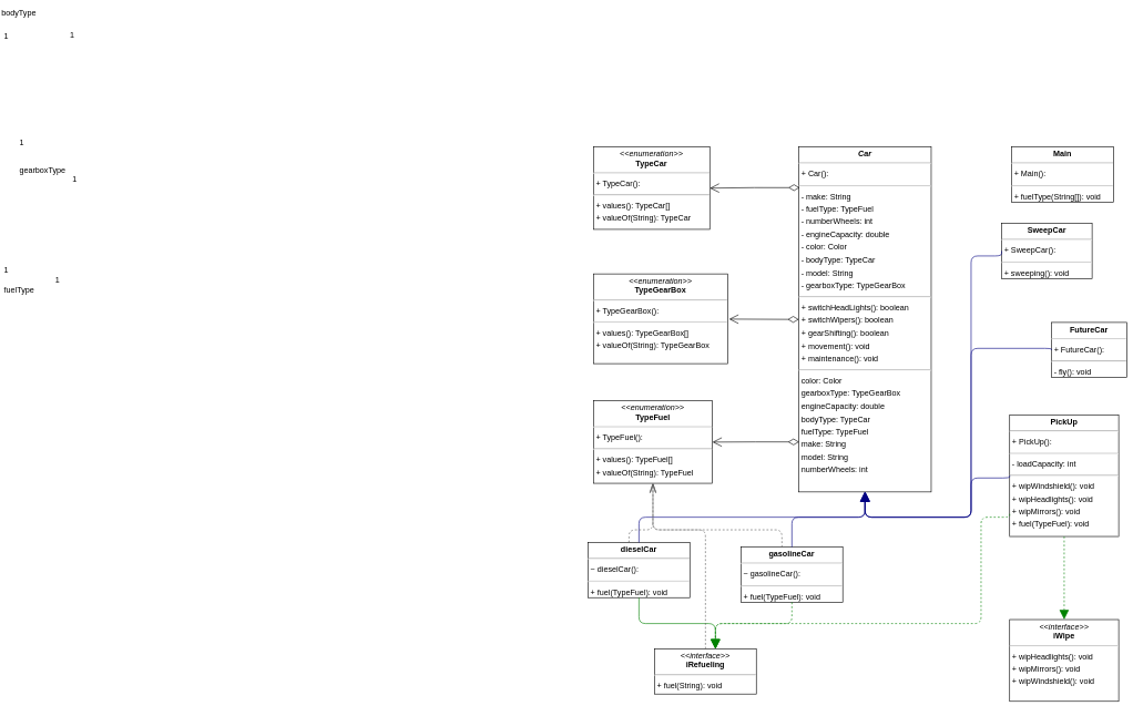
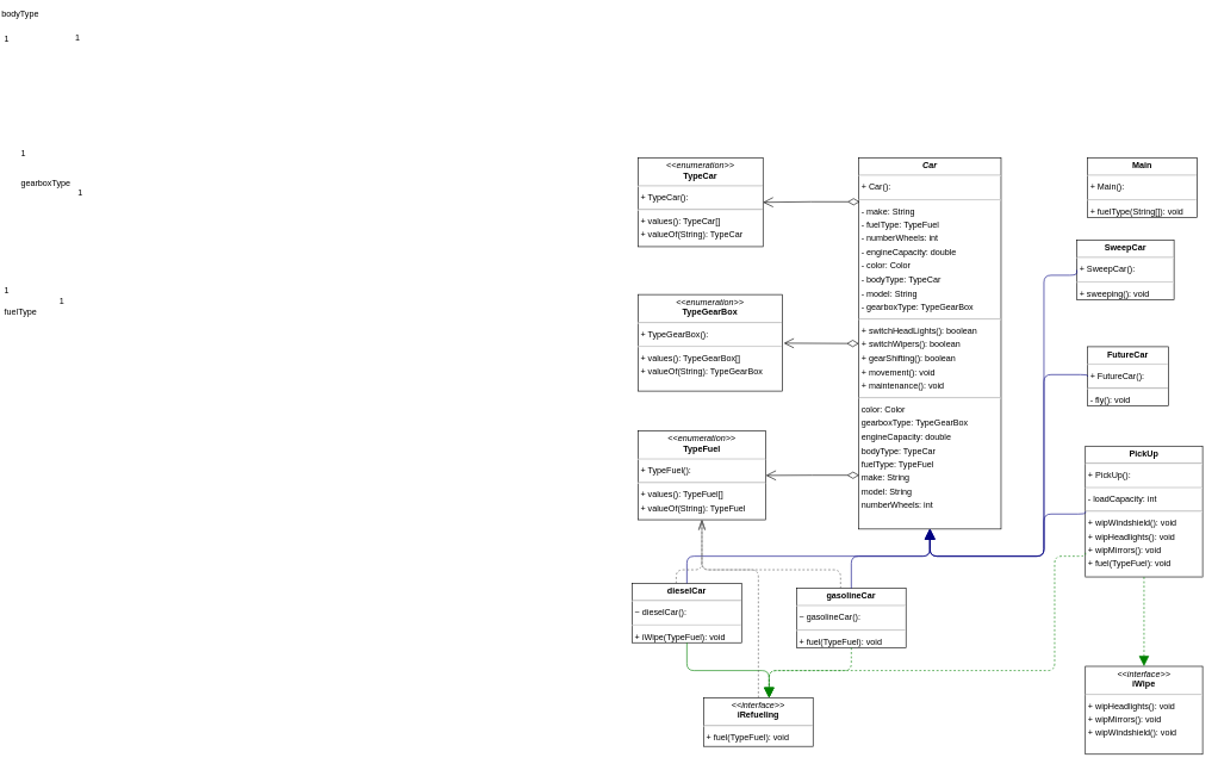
  <mxCell id="0" />
  <mxCell id="1" parent="0" />
  <mxCell id="2" value="&lt;p style=&quot;margin: 4px 0px 0px; text-align: center; font-size: 12px;&quot;&gt;&lt;b style=&quot;font-size: 12px;&quot;&gt;&lt;i style=&quot;font-size: 12px;&quot;&gt;Car&lt;/i&gt;&lt;/b&gt;&lt;/p&gt;&lt;hr style=&quot;font-size: 12px;&quot;&gt;&lt;p style=&quot;margin: 0px 0px 0px 4px; line-height: 1.6; font-size: 12px;&quot;&gt;+ Car(): &lt;/p&gt;&lt;hr style=&quot;font-size: 12px;&quot;&gt;&lt;p style=&quot;margin: 0px 0px 0px 4px; line-height: 1.6; font-size: 12px;&quot;&gt;- make: String&lt;br style=&quot;font-size: 12px;&quot;&gt;- fuelType: TypeFuel&lt;br style=&quot;font-size: 12px;&quot;&gt;- numberWheels: int&lt;br style=&quot;font-size: 12px;&quot;&gt;- engineCapacity: double&lt;br style=&quot;font-size: 12px;&quot;&gt;- color: Color&lt;br style=&quot;font-size: 12px;&quot;&gt;- bodyType: TypeCar&lt;br style=&quot;font-size: 12px;&quot;&gt;- model: String&lt;br style=&quot;font-size: 12px;&quot;&gt;- gearboxType: TypeGearBox&lt;/p&gt;&lt;hr style=&quot;font-size: 12px;&quot;&gt;&lt;p style=&quot;margin: 0px 0px 0px 4px; line-height: 1.6; font-size: 12px;&quot;&gt;+ switchHeadLights(): boolean&lt;br style=&quot;font-size: 12px;&quot;&gt;+ switchWipers(): boolean&lt;br style=&quot;font-size: 12px;&quot;&gt;+ gearShifting(): boolean&lt;br style=&quot;font-size: 12px;&quot;&gt;+ movement(): void&lt;br style=&quot;font-size: 12px;&quot;&gt;+ maintenance(): void&lt;/p&gt;&lt;hr style=&quot;font-size: 12px;&quot;&gt;&lt;p style=&quot;margin: 0px 0px 0px 4px; line-height: 1.6; font-size: 12px;&quot;&gt; color: Color&lt;br style=&quot;font-size: 12px;&quot;&gt; gearboxType: TypeGearBox&lt;br style=&quot;font-size: 12px;&quot;&gt; engineCapacity: double&lt;br style=&quot;font-size: 12px;&quot;&gt; bodyType: TypeCar&lt;br style=&quot;font-size: 12px;&quot;&gt; fuelType: TypeFuel&lt;br style=&quot;font-size: 12px;&quot;&gt; make: String&lt;br style=&quot;font-size: 12px;&quot;&gt; model: String&lt;br style=&quot;font-size: 12px;&quot;&gt; numberWheels: int&lt;/p&gt;" style="verticalAlign=top;align=left;overflow=fill;fontSize=12;fontFamily=Helvetica;html=1;rounded=0;shadow=0;comic=0;labelBackgroundColor=none;strokeWidth=1;" parent="1" vertex="1"><mxGeometry x="337" y="20" width="199" height="519" as="geometry" /></mxCell>
- <mxCell id="3" value="&lt;p style=&quot;margin: 4px 0px 0px; text-align: center; font-size: 12px;&quot;&gt;&lt;b style=&quot;font-size: 12px;&quot;&gt;FutureCar&lt;/b&gt;&lt;/p&gt;&lt;hr style=&quot;font-size: 12px;&quot;&gt;&lt;p style=&quot;margin: 0px 0px 0px 4px; line-height: 1.6; font-size: 12px;&quot;&gt;+ FutureCar(): &lt;/p&gt;&lt;hr style=&quot;font-size: 12px;&quot;&gt;&lt;p style=&quot;margin: 0px 0px 0px 4px; line-height: 1.6; font-size: 12px;&quot;&gt;- fly(): void&lt;/p&gt;" style="verticalAlign=top;align=left;overflow=fill;fontSize=12;fontFamily=Helvetica;html=1;rounded=0;shadow=0;comic=0;labelBackgroundColor=none;strokeWidth=1;" parent="1" vertex="1"><mxGeometry x="717" y="284" width="113" height="83" as="geometry" /></mxCell>
+ <mxCell id="3" value="&lt;p style=&quot;margin: 4px 0px 0px; text-align: center; font-size: 12px;&quot;&gt;&lt;b style=&quot;font-size: 12px;&quot;&gt;FutureCar&lt;/b&gt;&lt;/p&gt;&lt;hr style=&quot;font-size: 12px;&quot;&gt;&lt;p style=&quot;margin: 0px 0px 0px 4px; line-height: 1.6; font-size: 12px;&quot;&gt;+ FutureCar(): &lt;/p&gt;&lt;hr style=&quot;font-size: 12px;&quot;&gt;&lt;p style=&quot;margin: 0px 0px 0px 4px; line-height: 1.6; font-size: 12px;&quot;&gt;- fly(): void&lt;/p&gt;" style="verticalAlign=top;align=left;overflow=fill;fontSize=12;fontFamily=Helvetica;html=1;rounded=0;shadow=0;comic=0;labelBackgroundColor=none;strokeWidth=1;" parent="1" vertex="1"><mxGeometry x="657" y="284" width="113" height="83" as="geometry" /></mxCell>
  <mxCell id="4" value="&lt;p style=&quot;margin: 4px 0px 0px; text-align: center; font-size: 12px;&quot;&gt;&lt;b style=&quot;font-size: 12px;&quot;&gt;Main&lt;/b&gt;&lt;/p&gt;&lt;hr style=&quot;font-size: 12px;&quot;&gt;&lt;p style=&quot;margin: 0px 0px 0px 4px; line-height: 1.6; font-size: 12px;&quot;&gt;+ Main(): &lt;/p&gt;&lt;hr style=&quot;font-size: 12px;&quot;&gt;&lt;p style=&quot;margin: 0px 0px 0px 4px; line-height: 1.6; font-size: 12px;&quot;&gt;+ fuelType(String[]): void&lt;/p&gt;" style="verticalAlign=top;align=left;overflow=fill;fontSize=12;fontFamily=Helvetica;html=1;rounded=0;shadow=0;comic=0;labelBackgroundColor=none;strokeWidth=1;" parent="1" vertex="1"><mxGeometry x="657" y="20" width="153" height="83" as="geometry" /></mxCell>
  <mxCell id="5" value="&lt;p style=&quot;margin: 4px 0px 0px; text-align: center; font-size: 12px;&quot;&gt;&lt;b style=&quot;font-size: 12px;&quot;&gt;PickUp&lt;/b&gt;&lt;/p&gt;&lt;hr style=&quot;font-size: 12px;&quot;&gt;&lt;p style=&quot;margin: 0px 0px 0px 4px; line-height: 1.6; font-size: 12px;&quot;&gt;+ PickUp(): &lt;/p&gt;&lt;hr style=&quot;font-size: 12px;&quot;&gt;&lt;p style=&quot;margin: 0px 0px 0px 4px; line-height: 1.6; font-size: 12px;&quot;&gt;- loadCapacity: int&lt;/p&gt;&lt;hr style=&quot;font-size: 12px;&quot;&gt;&lt;p style=&quot;margin: 0px 0px 0px 4px; line-height: 1.6; font-size: 12px;&quot;&gt;+ wipWindshield(): void&lt;br style=&quot;font-size: 12px;&quot;&gt;+ wipHeadlights(): void&lt;br style=&quot;font-size: 12px;&quot;&gt;+ wipMirrors(): void&lt;br style=&quot;font-size: 12px;&quot;&gt;+ fuel(TypeFuel): void&lt;/p&gt;&lt;hr style=&quot;font-size: 12px;&quot;&gt;&lt;p style=&quot;margin: 0px 0px 0px 4px; line-height: 1.6; font-size: 12px;&quot;&gt; loadCapacity: int&lt;/p&gt;" style="verticalAlign=top;align=left;overflow=fill;fontSize=12;fontFamily=Helvetica;html=1;rounded=0;shadow=0;comic=0;labelBackgroundColor=none;strokeWidth=1;" parent="1" vertex="1"><mxGeometry x="654" y="423" width="164" height="183" as="geometry" /></mxCell>
  <mxCell id="6" value="&lt;p style=&quot;margin: 4px 0px 0px; text-align: center; font-size: 12px;&quot;&gt;&lt;b style=&quot;font-size: 12px;&quot;&gt;SweepCar&lt;/b&gt;&lt;/p&gt;&lt;hr style=&quot;font-size: 12px;&quot;&gt;&lt;p style=&quot;margin: 0px 0px 0px 4px; line-height: 1.6; font-size: 12px;&quot;&gt;+ SweepCar(): &lt;/p&gt;&lt;hr style=&quot;font-size: 12px;&quot;&gt;&lt;p style=&quot;margin: 0px 0px 0px 4px; line-height: 1.6; font-size: 12px;&quot;&gt;+ sweeping(): void&lt;/p&gt;" style="verticalAlign=top;align=left;overflow=fill;fontSize=12;fontFamily=Helvetica;html=1;rounded=0;shadow=0;comic=0;labelBackgroundColor=none;strokeWidth=1;" parent="1" vertex="1"><mxGeometry x="642" y="135" width="136" height="83" as="geometry" /></mxCell>
  <mxCell id="7" value="&lt;p style=&quot;margin: 4px 0px 0px; text-align: center; font-size: 12px;&quot;&gt;&lt;i style=&quot;font-size: 12px;&quot;&gt;&amp;lt;&amp;lt;enumeration&amp;gt;&amp;gt;&lt;/i&gt;&lt;br style=&quot;font-size: 12px;&quot;&gt;&lt;b style=&quot;font-size: 12px;&quot;&gt;TypeCar&lt;/b&gt;&lt;/p&gt;&lt;hr style=&quot;font-size: 12px;&quot;&gt;&lt;p style=&quot;margin: 0px 0px 0px 4px; line-height: 1.6; font-size: 12px;&quot;&gt;+ TypeCar(): &lt;/p&gt;&lt;hr style=&quot;font-size: 12px;&quot;&gt;&lt;p style=&quot;margin: 0px 0px 0px 4px; line-height: 1.6; font-size: 12px;&quot;&gt;+ values(): TypeCar[]&lt;br style=&quot;font-size: 12px;&quot;&gt;+ valueOf(String): TypeCar&lt;/p&gt;" style="verticalAlign=top;align=left;overflow=fill;fontSize=12;fontFamily=Helvetica;html=1;rounded=0;shadow=0;comic=0;labelBackgroundColor=none;strokeWidth=1;" parent="1" vertex="1"><mxGeometry x="28" y="20" width="175" height="124" as="geometry" /></mxCell>
  <mxCell id="8" value="&lt;p style=&quot;margin: 4px 0px 0px; text-align: center; font-size: 12px;&quot;&gt;&lt;i style=&quot;font-size: 12px;&quot;&gt;&amp;lt;&amp;lt;enumeration&amp;gt;&amp;gt;&lt;/i&gt;&lt;br style=&quot;font-size: 12px;&quot;&gt;&lt;b style=&quot;font-size: 12px;&quot;&gt;TypeFuel&lt;/b&gt;&lt;/p&gt;&lt;hr style=&quot;font-size: 12px;&quot;&gt;&lt;p style=&quot;margin: 0px 0px 0px 4px; line-height: 1.6; font-size: 12px;&quot;&gt;+ TypeFuel(): &lt;/p&gt;&lt;hr style=&quot;font-size: 12px;&quot;&gt;&lt;p style=&quot;margin: 0px 0px 0px 4px; line-height: 1.6; font-size: 12px;&quot;&gt;+ values(): TypeFuel[]&lt;br style=&quot;font-size: 12px;&quot;&gt;+ valueOf(String): TypeFuel&lt;/p&gt;" style="verticalAlign=top;align=left;overflow=fill;fontSize=12;fontFamily=Helvetica;html=1;rounded=0;shadow=0;comic=0;labelBackgroundColor=none;strokeWidth=1;" parent="1" vertex="1"><mxGeometry x="28" y="402" width="179" height="124" as="geometry" /></mxCell>
  <mxCell id="9" value="&lt;p style=&quot;margin: 4px 0px 0px; text-align: center; font-size: 12px;&quot;&gt;&lt;i style=&quot;font-size: 12px;&quot;&gt;&amp;lt;&amp;lt;enumeration&amp;gt;&amp;gt;&lt;/i&gt;&lt;br style=&quot;font-size: 12px;&quot;&gt;&lt;b style=&quot;font-size: 12px;&quot;&gt;TypeGearBox&lt;/b&gt;&lt;/p&gt;&lt;hr style=&quot;font-size: 12px;&quot;&gt;&lt;p style=&quot;margin: 0px 0px 0px 4px; line-height: 1.6; font-size: 12px;&quot;&gt;+ TypeGearBox(): &lt;/p&gt;&lt;hr style=&quot;font-size: 12px;&quot;&gt;&lt;p style=&quot;margin: 0px 0px 0px 4px; line-height: 1.6; font-size: 12px;&quot;&gt;+ values(): TypeGearBox[]&lt;br style=&quot;font-size: 12px;&quot;&gt;+ valueOf(String): TypeGearBox&lt;/p&gt;" style="verticalAlign=top;align=left;overflow=fill;fontSize=12;fontFamily=Helvetica;html=1;rounded=0;shadow=0;comic=0;labelBackgroundColor=none;strokeWidth=1;" parent="1" vertex="1"><mxGeometry x="28" y="211" width="202" height="135" as="geometry" /></mxCell>
- <mxCell id="10" value="&lt;p style=&quot;margin: 4px 0px 0px; text-align: center; font-size: 12px;&quot;&gt;&lt;b style=&quot;font-size: 12px;&quot;&gt;dieselCar&lt;/b&gt;&lt;/p&gt;&lt;hr style=&quot;font-size: 12px;&quot;&gt;&lt;p style=&quot;margin: 0px 0px 0px 4px; line-height: 1.6; font-size: 12px;&quot;&gt;~ dieselCar(): &lt;/p&gt;&lt;hr style=&quot;font-size: 12px;&quot;&gt;&lt;p style=&quot;margin: 0px 0px 0px 4px; line-height: 1.6; font-size: 12px;&quot;&gt;+ fuel(TypeFuel): void&lt;/p&gt;" style="verticalAlign=top;align=left;overflow=fill;fontSize=12;fontFamily=Helvetica;html=1;rounded=0;shadow=0;comic=0;labelBackgroundColor=none;strokeWidth=1;" parent="1" vertex="1"><mxGeometry x="20" y="615" width="153" height="83" as="geometry" /></mxCell>
+ <mxCell id="10" value="&lt;p style=&quot;margin: 4px 0px 0px; text-align: center; font-size: 12px;&quot;&gt;&lt;b style=&quot;font-size: 12px;&quot;&gt;dieselCar&lt;/b&gt;&lt;/p&gt;&lt;hr style=&quot;font-size: 12px;&quot;&gt;&lt;p style=&quot;margin: 0px 0px 0px 4px; line-height: 1.6; font-size: 12px;&quot;&gt;~ dieselCar(): &lt;/p&gt;&lt;hr style=&quot;font-size: 12px;&quot;&gt;&lt;p style=&quot;margin: 0px 0px 0px 4px; line-height: 1.6; font-size: 12px;&quot;&gt;+ iWipe(TypeFuel): void&lt;/p&gt;" style="verticalAlign=top;align=left;overflow=fill;fontSize=12;fontFamily=Helvetica;html=1;rounded=0;shadow=0;comic=0;labelBackgroundColor=none;strokeWidth=1;" parent="1" vertex="1"><mxGeometry x="20" y="615" width="153" height="83" as="geometry" /></mxCell>
  <mxCell id="11" value="&lt;p style=&quot;margin: 4px 0px 0px; text-align: center; font-size: 12px;&quot;&gt;&lt;b style=&quot;font-size: 12px;&quot;&gt;gasolineCar&lt;/b&gt;&lt;/p&gt;&lt;hr style=&quot;font-size: 12px;&quot;&gt;&lt;p style=&quot;margin: 0px 0px 0px 4px; line-height: 1.6; font-size: 12px;&quot;&gt;~ gasolineCar(): &lt;/p&gt;&lt;hr style=&quot;font-size: 12px;&quot;&gt;&lt;p style=&quot;margin: 0px 0px 0px 4px; line-height: 1.6; font-size: 12px;&quot;&gt;+ fuel(TypeFuel): void&lt;/p&gt;" style="verticalAlign=top;align=left;overflow=fill;fontSize=12;fontFamily=Helvetica;html=1;rounded=0;shadow=0;comic=0;labelBackgroundColor=none;strokeWidth=1;" parent="1" vertex="1"><mxGeometry x="250" y="622" width="153" height="83" as="geometry" /></mxCell>
- <mxCell id="12" value="&lt;p style=&quot;margin: 4px 0px 0px; text-align: center; font-size: 12px;&quot;&gt;&lt;i style=&quot;font-size: 12px;&quot;&gt;&amp;lt;&amp;lt;interface&amp;gt;&amp;gt;&lt;/i&gt;&lt;br style=&quot;font-size: 12px;&quot;&gt;&lt;b style=&quot;font-size: 12px;&quot;&gt;iRefueling&lt;/b&gt;&lt;/p&gt;&lt;hr style=&quot;font-size: 12px;&quot;&gt;&lt;p style=&quot;margin: 0px 0px 0px 4px; line-height: 1.6; font-size: 12px;&quot;&gt;+ fuel(String): void&lt;/p&gt;" style="verticalAlign=top;align=left;overflow=fill;fontSize=12;fontFamily=Helvetica;html=1;rounded=0;shadow=0;comic=0;labelBackgroundColor=none;strokeWidth=1;" parent="1" vertex="1"><mxGeometry x="120" y="775" width="153" height="68" as="geometry" /></mxCell>
+ <mxCell id="12" value="&lt;p style=&quot;margin: 4px 0px 0px; text-align: center; font-size: 12px;&quot;&gt;&lt;i style=&quot;font-size: 12px;&quot;&gt;&amp;lt;&amp;lt;interface&amp;gt;&amp;gt;&lt;/i&gt;&lt;br style=&quot;font-size: 12px;&quot;&gt;&lt;b style=&quot;font-size: 12px;&quot;&gt;iRefueling&lt;/b&gt;&lt;/p&gt;&lt;hr style=&quot;font-size: 12px;&quot;&gt;&lt;p style=&quot;margin: 0px 0px 0px 4px; line-height: 1.6; font-size: 12px;&quot;&gt;+ fuel(TypeFuel): void&lt;/p&gt;" style="verticalAlign=top;align=left;overflow=fill;fontSize=12;fontFamily=Helvetica;html=1;rounded=0;shadow=0;comic=0;labelBackgroundColor=none;strokeWidth=1;" parent="1" vertex="1"><mxGeometry x="120" y="775" width="153" height="68" as="geometry" /></mxCell>
  <mxCell id="13" value="&lt;p style=&quot;margin: 4px 0px 0px; text-align: center; font-size: 12px;&quot;&gt;&lt;i style=&quot;font-size: 12px;&quot;&gt;&amp;lt;&amp;lt;interface&amp;gt;&amp;gt;&lt;/i&gt;&lt;br style=&quot;font-size: 12px;&quot;&gt;&lt;b style=&quot;font-size: 12px;&quot;&gt;iWipe&lt;/b&gt;&lt;/p&gt;&lt;hr style=&quot;font-size: 12px;&quot;&gt;&lt;p style=&quot;margin: 0px 0px 0px 4px; line-height: 1.6; font-size: 12px;&quot;&gt;+ wipHeadlights(): void&lt;br style=&quot;font-size: 12px;&quot;&gt;+ wipMirrors(): void&lt;br style=&quot;font-size: 12px;&quot;&gt;+ wipWindshield(): void&lt;/p&gt;" style="verticalAlign=top;align=left;overflow=fill;fontSize=12;fontFamily=Helvetica;html=1;rounded=0;shadow=0;comic=0;labelBackgroundColor=none;strokeWidth=1;" parent="1" vertex="1"><mxGeometry x="654" y="731" width="164" height="123" as="geometry" /></mxCell>
  <mxCell id="14" value="" style="html=1;rounded=0;edgeStyle=orthogonalEdgeStyle;dashed=0;startArrow=diamondThin;endArrow=open;endSize=12;strokeColor=default;exitX=0.006;exitY=0.118;exitDx=0;exitDy=0;entryX=1.000;entryY=0.500;entryDx=0;entryDy=0;fontSize=12;exitPerimeter=0;startFill=0;align=left;verticalAlign=bottom;startSize=14;" parent="1" source="2" target="7" edge="1"><mxGeometry width="50" height="50" relative="1" as="geometry"><Array as="points" /></mxGeometry></mxCell>
  <mxCell id="15" value="1" style="edgeLabel;resizable=0;html=1;align=left;verticalAlign=top;strokeColor=default;fontSize=12;" parent="14" vertex="1" connectable="0"><mxGeometry x="-860" y="-160" as="geometry" /></mxCell>
  <mxCell id="16" value="1" style="edgeLabel;resizable=0;html=1;align=left;verticalAlign=top;strokeColor=default;fontSize=12;" parent="14" vertex="1" connectable="0"><mxGeometry x="-793" y="-200" as="geometry"><mxPoint x="32" y="38" as="offset" /></mxGeometry></mxCell>
  <mxCell id="17" value="bodyType" style="edgeLabel;resizable=0;html=1;align=left;verticalAlign=top;strokeColor=default;fontSize=12;" parent="14" vertex="1" connectable="0"><mxGeometry x="-864" y="-195" as="geometry" /></mxCell>
  <mxCell id="18" value="" style="html=1;rounded=0;edgeStyle=orthogonalEdgeStyle;dashed=0;startArrow=diamondThin;endArrow=open;endSize=12;strokeColor=default;exitX=0.002;exitY=0.855;exitDx=0;exitDy=0;entryX=1.000;entryY=0.500;entryDx=0;entryDy=0;fontSize=12;exitPerimeter=0;align=left;verticalAlign=bottom;startSize=14;startFill=0;" parent="1" source="2" target="8" edge="1"><mxGeometry width="50" height="50" relative="1" as="geometry"><Array as="points" /></mxGeometry></mxCell>
  <mxCell id="19" value="1" style="edgeLabel;resizable=0;html=1;align=left;verticalAlign=top;strokeColor=default;fontSize=12;" parent="18" vertex="1" connectable="0"><mxGeometry x="-860" y="191" as="geometry" /></mxCell>
  <mxCell id="20" value="1" style="edgeLabel;resizable=0;html=1;align=left;verticalAlign=top;strokeColor=default;fontSize=12;" parent="18" vertex="1" connectable="0"><mxGeometry x="-783" y="206" as="geometry" /></mxCell>
  <mxCell id="21" value="fuelType" style="edgeLabel;resizable=0;html=1;align=left;verticalAlign=top;strokeColor=default;fontSize=12;" parent="18" vertex="1" connectable="0"><mxGeometry x="-860" y="221" as="geometry" /></mxCell>
  <mxCell id="22" value="" style="html=1;rounded=0;edgeStyle=orthogonalEdgeStyle;dashed=0;startArrow=diamondThin;endArrow=open;endSize=12;strokeColor=default;fontSize=12;align=left;verticalAlign=bottom;startSize=14;startFill=0;exitX=0;exitY=0.5;exitDx=0;exitDy=0;" parent="1" source="2" edge="1"><mxGeometry width="50" height="50" relative="1" as="geometry"><mxPoint x="342" y="279" as="sourcePoint" /><mxPoint x="232" y="279" as="targetPoint" /></mxGeometry></mxCell>
  <mxCell id="23" value="1" style="edgeLabel;resizable=0;html=1;align=left;verticalAlign=top;strokeColor=default;fontSize=12;" parent="22" vertex="1" connectable="0"><mxGeometry x="-837" as="geometry" /></mxCell>
  <mxCell id="24" value="1" style="edgeLabel;resizable=0;html=1;align=left;verticalAlign=top;strokeColor=default;fontSize=12;" parent="22" vertex="1" connectable="0"><mxGeometry x="-757" y="55" as="geometry" /></mxCell>
  <mxCell id="25" value="gearboxType" style="edgeLabel;resizable=0;html=1;align=left;verticalAlign=top;strokeColor=default;fontSize=12;" parent="22" vertex="1" connectable="0"><mxGeometry x="-837" y="42" as="geometry" /></mxCell>
  <mxCell id="26" value="" style="html=1;rounded=1;edgeStyle=orthogonalEdgeStyle;dashed=0;startArrow=none;endArrow=block;endSize=12;strokeColor=#000082;exitX=0.000;exitY=0.500;exitDx=0;exitDy=0;entryX=0.500;entryY=1.000;entryDx=0;entryDy=0;fontSize=12;" parent="1" source="3" target="2" edge="1"><mxGeometry width="50" height="50" relative="1" as="geometry"><Array as="points"><mxPoint x="596" y="323" /><mxPoint x="596" y="577" /><mxPoint x="437" y="577" /></Array></mxGeometry></mxCell>
  <mxCell id="27" value="" style="html=1;rounded=1;edgeStyle=orthogonalEdgeStyle;dashed=0;startArrow=none;endArrow=block;endSize=12;strokeColor=#000082;exitX=0.000;exitY=0.500;exitDx=0;exitDy=0;entryX=0.500;entryY=1.000;entryDx=0;entryDy=0;fontSize=12;" parent="1" source="5" target="2" edge="1"><mxGeometry width="50" height="50" relative="1" as="geometry"><Array as="points"><mxPoint x="596" y="518" /><mxPoint x="596" y="577" /><mxPoint x="437" y="577" /></Array></mxGeometry></mxCell>
  <mxCell id="28" value="" style="html=1;rounded=1;edgeStyle=orthogonalEdgeStyle;dashed=1;startArrow=none;endArrow=block;endSize=12;strokeColor=#008200;exitX=0.000;exitY=0.815;exitDx=0;exitDy=0;entryX=0.598;entryY=0.001;entryDx=0;entryDy=0;fontSize=12;" parent="1" source="5" target="12" edge="1"><mxGeometry width="50" height="50" relative="1" as="geometry"><Array as="points"><mxPoint x="611" y="577" /><mxPoint x="611" y="737" /><mxPoint x="212" y="737" /></Array></mxGeometry></mxCell>
  <mxCell id="29" value="" style="html=1;rounded=1;edgeStyle=orthogonalEdgeStyle;dashed=1;startArrow=none;endArrow=block;endSize=12;strokeColor=#008200;exitX=0.500;exitY=1.000;exitDx=0;exitDy=0;entryX=0.500;entryY=0.000;entryDx=0;entryDy=0;fontSize=12;" parent="1" source="5" target="13" edge="1"><mxGeometry width="50" height="50" relative="1" as="geometry"><Array as="points" /></mxGeometry></mxCell>
  <mxCell id="30" value="" style="html=1;rounded=1;edgeStyle=orthogonalEdgeStyle;dashed=0;startArrow=none;endArrow=block;endSize=12;strokeColor=#000082;exitX=0.000;exitY=0.500;exitDx=0;exitDy=0;entryX=0.500;entryY=1.000;entryDx=0;entryDy=0;fontSize=12;" parent="1" source="6" target="2" edge="1"><mxGeometry width="50" height="50" relative="1" as="geometry"><Array as="points"><mxPoint x="596" y="184" /><mxPoint x="596" y="577" /><mxPoint x="437" y="577" /></Array></mxGeometry></mxCell>
  <mxCell id="31" value="" style="html=1;rounded=1;edgeStyle=orthogonalEdgeStyle;dashed=0;startArrow=none;endArrow=block;endSize=12;strokeColor=#000082;exitX=0.500;exitY=0.000;exitDx=0;exitDy=0;entryX=0.500;entryY=1.000;entryDx=0;entryDy=0;fontSize=12;" parent="1" source="10" target="2" edge="1"><mxGeometry width="50" height="50" relative="1" as="geometry"><Array as="points"><mxPoint x="97" y="577" /><mxPoint x="437" y="577" /></Array></mxGeometry></mxCell>
  <mxCell id="32" value="" style="html=1;rounded=1;edgeStyle=orthogonalEdgeStyle;dashed=1;startArrow=none;endArrow=openThin;endSize=12;strokeColor=#595959;exitX=0.402;exitY=0.000;exitDx=0;exitDy=0;entryX=0.500;entryY=1.000;entryDx=0;entryDy=0;fontSize=12;" parent="1" source="10" target="8" edge="1"><mxGeometry width="50" height="50" relative="1" as="geometry"><Array as="points"><mxPoint x="82" y="596" /><mxPoint x="118" y="596" /></Array></mxGeometry></mxCell>
  <mxCell id="33" value="" style="html=1;rounded=1;edgeStyle=orthogonalEdgeStyle;dashed=0;startArrow=none;endArrow=block;endSize=12;strokeColor=#008200;exitX=0.500;exitY=1.001;exitDx=0;exitDy=0;entryX=0.598;entryY=0.001;entryDx=0;entryDy=0;fontSize=12;" parent="1" source="10" target="12" edge="1"><mxGeometry width="50" height="50" relative="1" as="geometry"><Array as="points"><mxPoint x="97" y="737" /><mxPoint x="212" y="737" /></Array></mxGeometry></mxCell>
  <mxCell id="34" value="" style="html=1;rounded=1;edgeStyle=orthogonalEdgeStyle;dashed=0;startArrow=none;endArrow=block;endSize=12;strokeColor=#000082;exitX=0.500;exitY=0.001;exitDx=0;exitDy=0;entryX=0.500;entryY=1.000;entryDx=0;entryDy=0;fontSize=12;" parent="1" source="11" target="2" edge="1"><mxGeometry width="50" height="50" relative="1" as="geometry"><Array as="points"><mxPoint x="326" y="577" /><mxPoint x="437" y="577" /></Array></mxGeometry></mxCell>
  <mxCell id="35" value="" style="html=1;rounded=1;edgeStyle=orthogonalEdgeStyle;dashed=1;startArrow=none;endArrow=openThin;endSize=12;strokeColor=#595959;exitX=0.402;exitY=0.001;exitDx=0;exitDy=0;entryX=0.500;entryY=1.000;entryDx=0;entryDy=0;fontSize=12;" parent="1" source="11" target="8" edge="1"><mxGeometry width="50" height="50" relative="1" as="geometry"><Array as="points"><mxPoint x="311" y="596" /><mxPoint x="118" y="596" /></Array></mxGeometry></mxCell>
  <mxCell id="36" value="" style="html=1;rounded=1;edgeStyle=orthogonalEdgeStyle;dashed=1;startArrow=none;endArrow=block;endSize=12;strokeColor=#008200;exitX=0.500;exitY=1.000;exitDx=0;exitDy=0;entryX=0.598;entryY=0.001;entryDx=0;entryDy=0;fontSize=12;" parent="1" source="11" target="12" edge="1"><mxGeometry width="50" height="50" relative="1" as="geometry"><Array as="points"><mxPoint x="326" y="737" /><mxPoint x="212" y="737" /></Array></mxGeometry></mxCell>
  <mxCell id="37" value="" style="html=1;rounded=1;edgeStyle=orthogonalEdgeStyle;dashed=1;startArrow=none;endArrow=openThin;endSize=12;strokeColor=#595959;exitX=0.500;exitY=0.001;exitDx=0;exitDy=0;entryX=0.500;entryY=1.000;entryDx=0;entryDy=0;fontSize=12;" parent="1" source="12" target="8" edge="1"><mxGeometry width="50" height="50" relative="1" as="geometry"><Array as="points"><mxPoint x="197" y="596" /><mxPoint x="118" y="596" /></Array></mxGeometry></mxCell>
